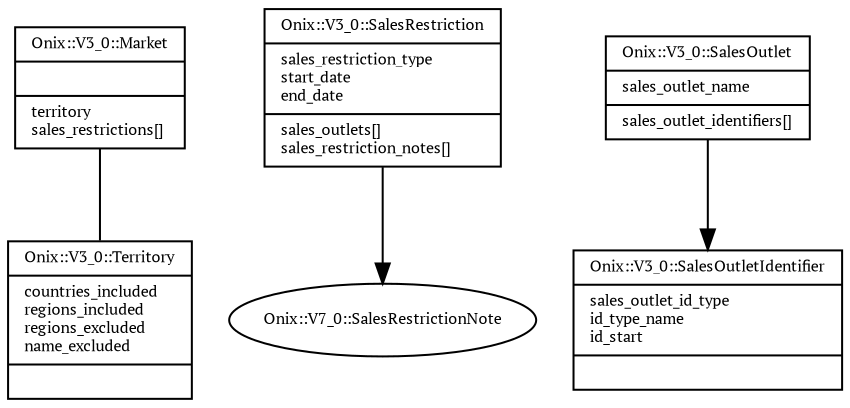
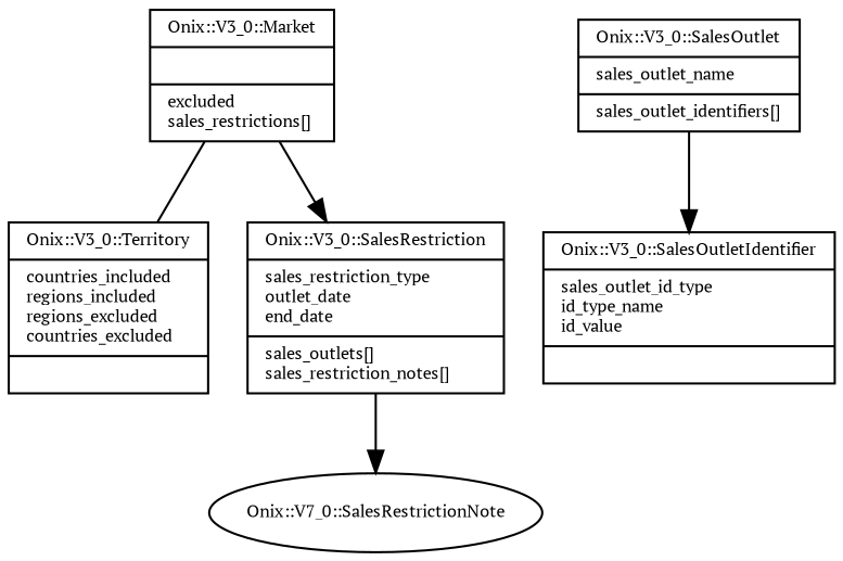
  digraph {
    fontname="PT Serif"
    fontsize=8
    node [fontname="PT Serif" fontsize=8 shape=record]
    edge [arrowhead=normal fontname="PT Serif" fontsize=8]
-   n1 [label="{Onix::V3_0::Market\l|\l|territory\lsales_restrictions[]\l}"]
-   n2 [label="{Onix::V3_0::Territory\l|countries_included\lregions_included\lregions_excluded\lname_excluded\l|\l}"]
-   n3 [label="{Onix::V3_0::SalesRestriction\l|sales_restriction_type\lstart_date\lend_date\l|sales_outlets[]\lsales_restriction_notes[]\l}"]
+   n1 [label="{Onix::V3_0::Market\l|\l|excluded\lsales_restrictions[]\l}"]
+   n2 [label="{Onix::V3_0::Territory\l|countries_included\lregions_included\lregions_excluded\lcountries_excluded\l|\l}"]
+   n3 [label="{Onix::V3_0::SalesRestriction\l|sales_restriction_type\loutlet_date\lend_date\l|sales_outlets[]\lsales_restriction_notes[]\l}"]
    n4 [label="Onix::V7_0::SalesRestrictionNote" shape=oval]
    n5 [label="{Onix::V3_0::SalesOutlet\l|sales_outlet_name\l|sales_outlet_identifiers[]\l}"]
-   n6 [label="{Onix::V3_0::SalesOutletIdentifier\l|sales_outlet_id_type\lid_type_name\lid_start\l|\l}"]
+   n6 [label="{Onix::V3_0::SalesOutletIdentifier\l|sales_outlet_id_type\lid_type_name\lid_value\l|\l}"]
    n1 -> n2 [arrowhead=none]
+   n1 -> n3
    n3 -> n4
    n5 -> n6
  }
